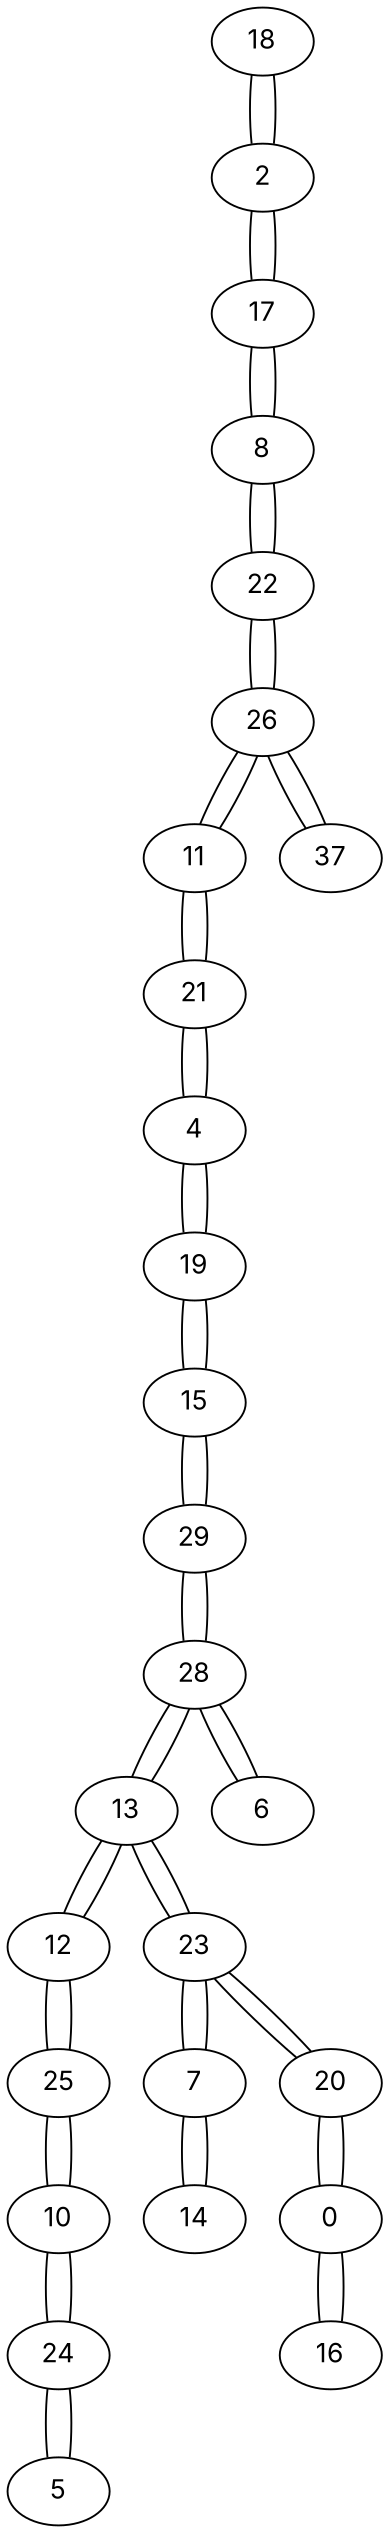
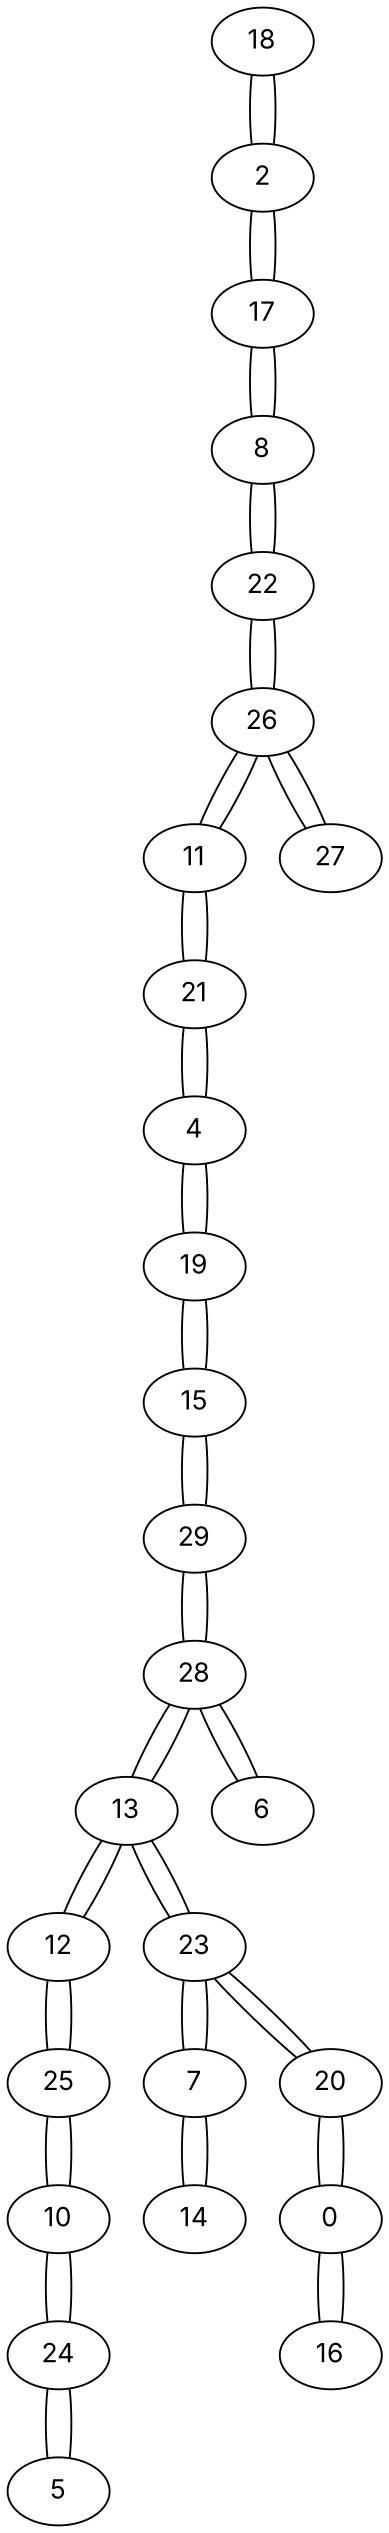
  graph {
    fontname=Inter
    node [fontname=Inter]
    edge [fontname=Inter]
    n1 [label=18]
    n2 [label=2]
    n3 [label=17]
    n4 [label=8]
    n5 [label=22]
    n6 [label=26]
    n7 [label=11]
-   n8 [label=37]
+   n8 [label=27]
    n9 [label=21]
    n10 [label=4]
    n11 [label=19]
    n12 [label=15]
    n13 [label=29]
    n14 [label=28]
    n15 [label=13]
    n16 [label=6]
    n17 [label=12]
    n18 [label=23]
    n19 [label=25]
    n20 [label=7]
    n21 [label=20]
    n22 [label=10]
    n23 [label=14]
    n24 [label=0]
    n25 [label=24]
    n26 [label=5]
    n27 [label=16]
    n1 -- n2
    n2 -- n1
    n2 -- n3
    n3 -- n2
    n3 -- n4
    n4 -- n3
    n4 -- n5
    n5 -- n4
    n5 -- n6
    n6 -- n5
    n6 -- n7
    n6 -- n8
    n7 -- n6
    n7 -- n9
    n8 -- n6
    n9 -- n7
    n9 -- n10
    n10 -- n9
    n10 -- n11
    n11 -- n10
    n11 -- n12
    n12 -- n11
    n12 -- n13
    n13 -- n12
    n13 -- n14
    n14 -- n13
    n14 -- n15
    n14 -- n16
    n15 -- n14
    n15 -- n17
    n15 -- n18
    n16 -- n14
    n17 -- n15
    n17 -- n19
    n18 -- n15
    n18 -- n20
    n18 -- n21
    n19 -- n17
    n19 -- n22
    n20 -- n18
    n20 -- n23
    n21 -- n18
    n21 -- n24
    n22 -- n19
    n22 -- n25
    n23 -- n20
    n24 -- n21
    n24 -- n27
    n25 -- n22
    n25 -- n26
    n26 -- n25
    n27 -- n24
  }
